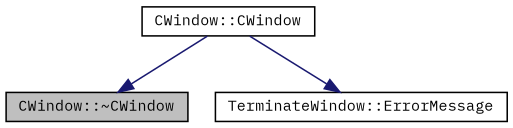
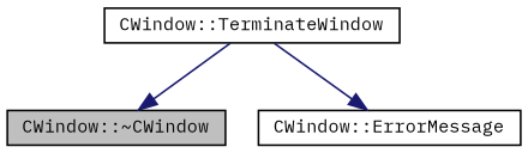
  digraph {
    fontname="IBM Plex Mono"
    rankdir=TB
    node [color=black fillcolor=white fontname="IBM Plex Mono" fontsize=10 shape=record style=filled]
    edge [color=midnightblue fontname="IBM Plex Mono" fontsize=10 labelfontname=Helvetica labelfontsize=10 style=solid]
    n1 [fillcolor=grey75 fontcolor=black height=0.2 label="CWindow::~CWindow" width=0.4]
-   n2 [height=0.2 label="CWindow::CWindow" width=0.4]
-   n3 [height=0.2 label="TerminateWindow::ErrorMessage" width=0.4]
+   n2 [height=0.2 label="CWindow::TerminateWindow" width=0.4]
+   n3 [height=0.2 label="CWindow::ErrorMessage" width=0.4]
    n2 -> n1
    n2 -> n3
  }
